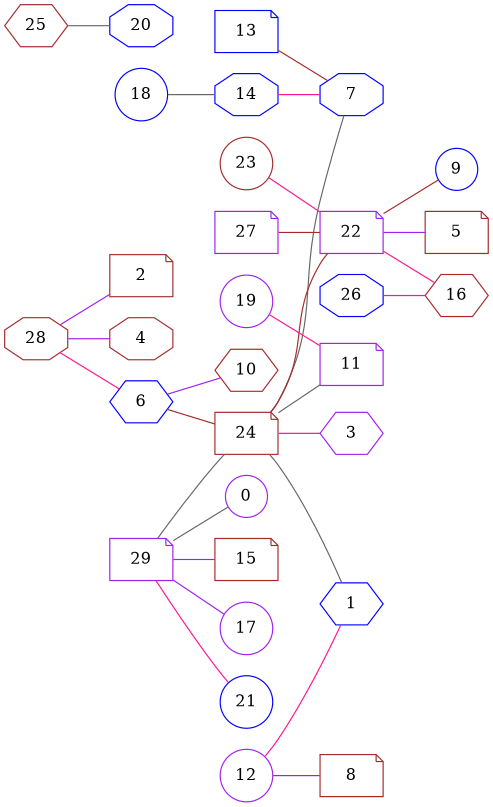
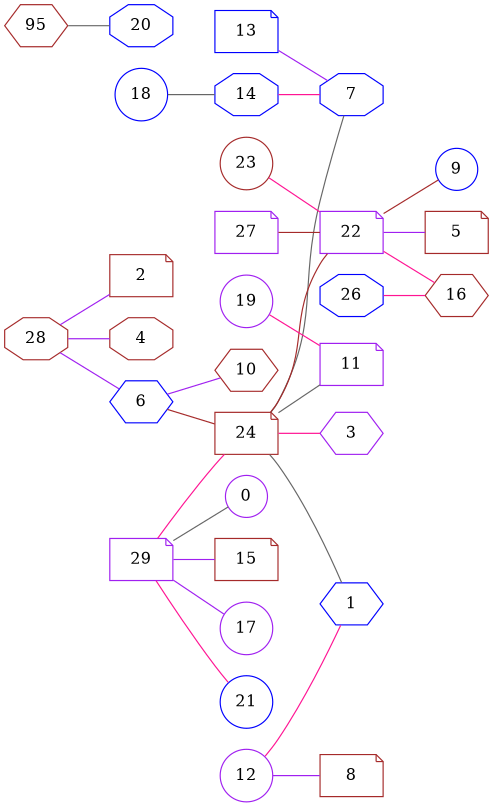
  graph {
    rankdir=LR
    node [color=brown shape=note]
    edge [color=purple]
    1 [color=blue shape=hexagon]
    24
    3 [color=purple shape=hexagon]
    7 [color=blue shape=octagon]
    11 [color=purple]
    22 [color=purple]
    5
    9 [color=blue shape=circle]
    16 [shape=hexagon]
    28 [shape=octagon]
    2
    4 [shape=octagon]
    6 [color=blue shape=hexagon]
    10 [shape=hexagon]
    29 [color=purple]
    0 [color=purple shape=circle]
    15
    17 [color=purple shape=circle]
    21 [color=blue shape=circle]
    23 [shape=circle]
    27 [color=purple]
    19 [color=purple shape=circle]
    13 [color=blue]
    14 [color=blue shape=octagon]
    12 [color=purple shape=circle]
    8
    20 [color=blue shape=octagon]
-   25 [shape=hexagon]
+   25 [shape=hexagon label=95]
    18 [color=blue shape=circle]
    26 [color=blue shape=octagon]
    24 -- 1 [color=gray40]
    24 -- 3 [color=deeppink]
    24 -- 7 [color=gray40]
    24 -- 11 [color=gray40]
    24 -- 22 [color=brown]
    22 -- 5
    22 -- 9 [color=brown]
    22 -- 16 [color=deeppink]
    28 -- 2
    28 -- 4
-   28 -- 6 [color=deeppink]
+   28 -- 6
    6 -- 24 [color=brown]
    6 -- 10
-   29 -- 24 [color=gray40]
+   29 -- 24 [color=deeppink]
    29 -- 0 [color=gray40]
    29 -- 15
    29 -- 17
    29 -- 21 [color=deeppink]
    23 -- 22 [color=deeppink]
    27 -- 22 [color=brown]
    19 -- 11 [color=deeppink]
-   13 -- 7 [color=brown]
+   13 -- 7
    14 -- 7 [color=deeppink]
    12 -- 1 [color=deeppink]
    12 -- 8
    25 -- 20 [color=gray40]
    18 -- 14 [color=gray40]
    26 -- 16 [color=deeppink]
  }
